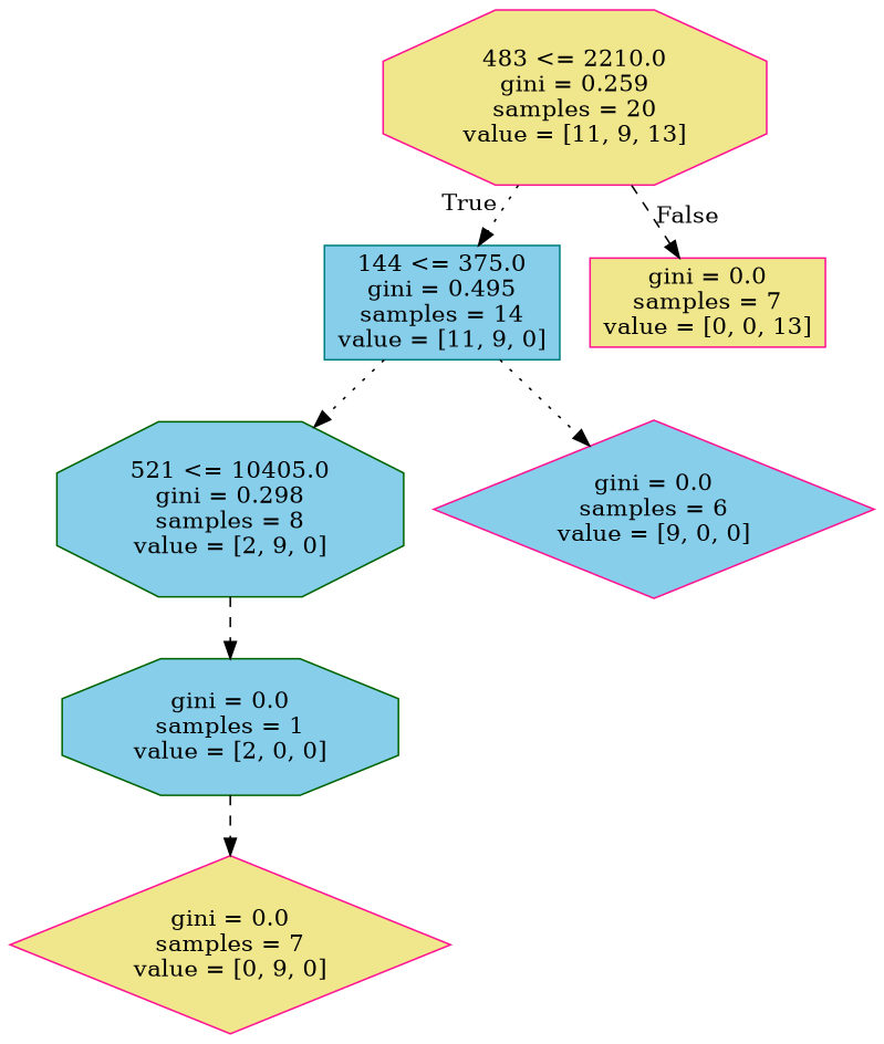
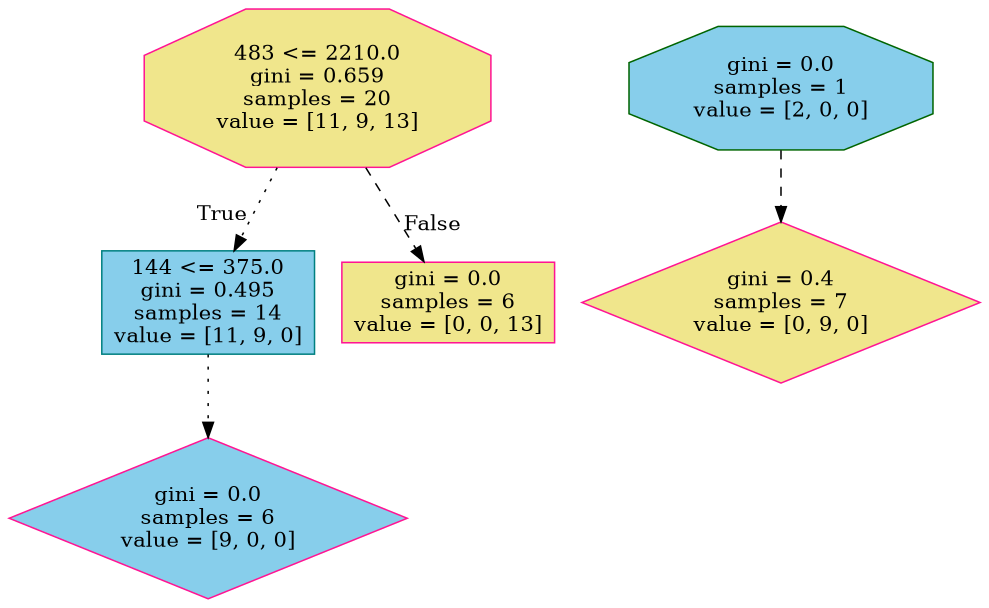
  digraph {
    node [color=deeppink fillcolor=skyblue shape=octagon style=filled]
    edge [style=dotted]
-   n1 [fillcolor=khaki label="483 <= 2210.0\ngini = 0.259\nsamples = 20\nvalue = [11, 9, 13]"]
+   n1 [fillcolor=khaki label="483 <= 2210.0\ngini = 0.659\nsamples = 20\nvalue = [11, 9, 13]"]
    n2 [color=teal label="144 <= 375.0\ngini = 0.495\nsamples = 14\nvalue = [11, 9, 0]" shape=box]
-   n3 [fillcolor=khaki label="gini = 0.0\nsamples = 7\nvalue = [0, 0, 13]" shape=box]
-   n4 [color=darkgreen label="521 <= 10405.0\ngini = 0.298\nsamples = 8\nvalue = [2, 9, 0]"]
+   n3 [fillcolor=khaki label="gini = 0.0\nsamples = 6\nvalue = [0, 0, 13]" shape=box]
    n5 [label="gini = 0.0\nsamples = 6\nvalue = [9, 0, 0]" shape=diamond]
    n6 [color=darkgreen label="gini = 0.0\nsamples = 1\nvalue = [2, 0, 0]"]
-   n7 [fillcolor=khaki label="gini = 0.0\nsamples = 7\nvalue = [0, 9, 0]" shape=diamond]
+   n7 [fillcolor=khaki label="gini = 0.4\nsamples = 7\nvalue = [0, 9, 0]" shape=diamond]
    n1 -> n2 [headlabel=True labelangle=45 labeldistance=2.5]
    n1 -> n3 [headlabel=False labelangle=-45 labeldistance=2.5 style=dashed]
-   n2 -> n4
    n2 -> n5
-   n4 -> n6 [style=dashed]
    n6 -> n7 [style=dashed]
  }
